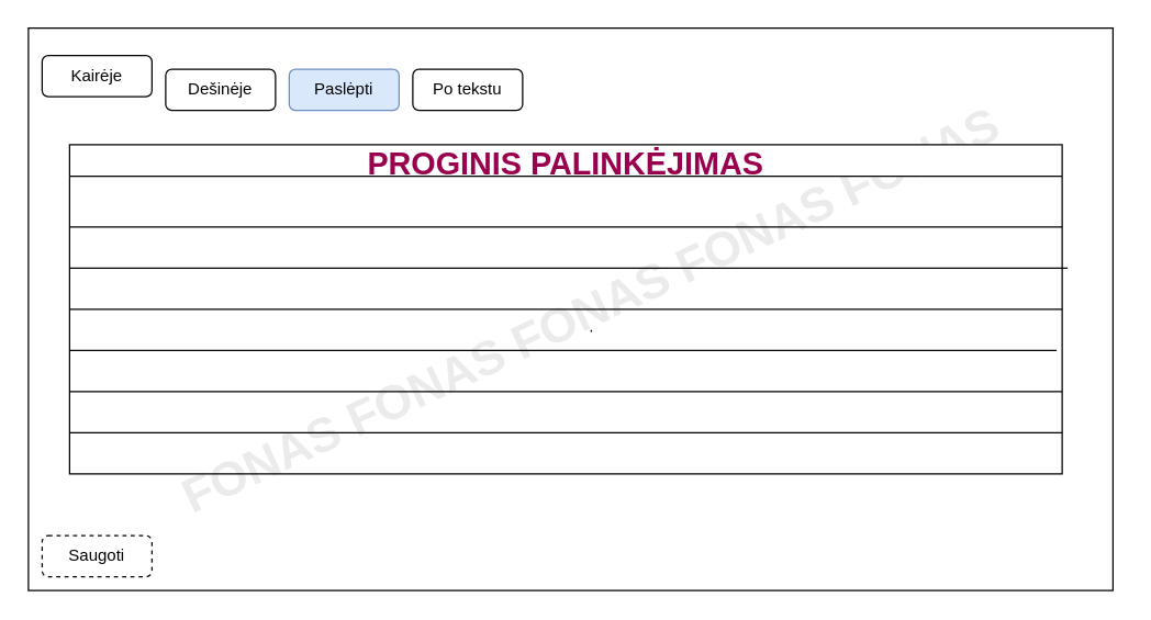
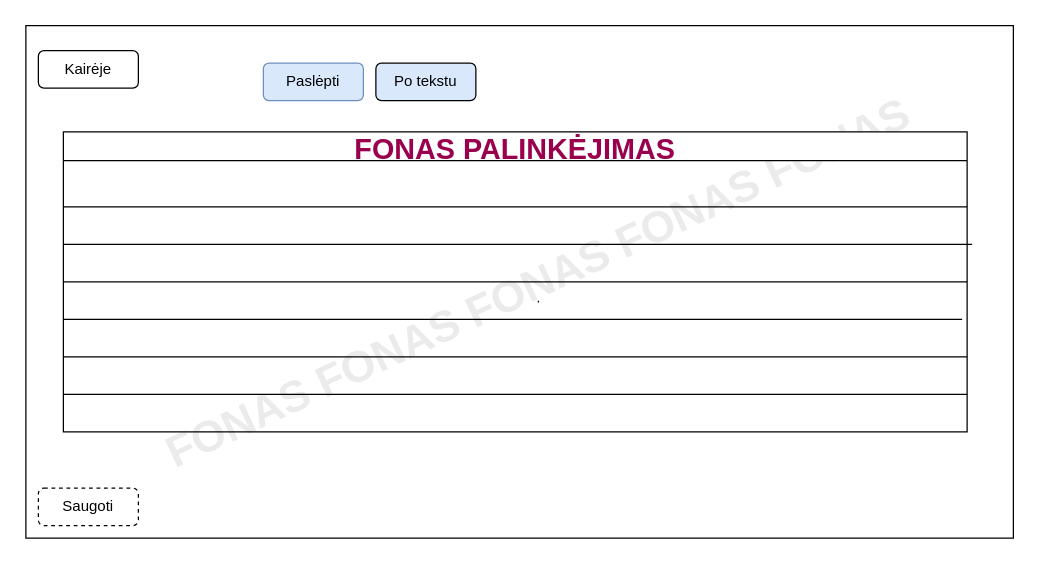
  <mxCell id="0" />
  <mxCell id="1" parent="0" />
  <mxCell id="2" value="" style="rounded=0;whiteSpace=wrap;html=1;" parent="1" vertex="1"><mxGeometry x="20" y="20" width="790" height="410" as="geometry" /></mxCell>
  <mxCell id="3" value="Kairėje" style="rounded=1;whiteSpace=wrap;html=1;" parent="1" vertex="1"><mxGeometry x="30" y="40" width="80" height="30" as="geometry" /></mxCell>
- <mxCell id="4" value="Dešinėje" style="rounded=1;whiteSpace=wrap;html=1;" parent="1" vertex="1"><mxGeometry x="120" y="50" width="80" height="30" as="geometry" /></mxCell>
  <mxCell id="5" value="Paslėpti&lt;span style=&quot;color: rgba(0 , 0 , 0 , 0) ; font-family: monospace ; font-size: 0px&quot;&gt;%3CmxGraphModel%3E%3Croot%3E%3CmxCell%20id%3D%220%22%2F%3E%3CmxCell%20id%3D%221%22%20parent%3D%220%22%2F%3E%3CmxCell%20id%3D%222%22%20value%3D%22Kair%C4%97je%22%20style%3D%22rounded%3D1%3BwhiteSpace%3Dwrap%3Bhtml%3D1%3B%22%20vertex%3D%221%22%20parent%3D%221%22%3E%3CmxGeometry%20x%3D%2250%22%20y%3D%22130%22%20width%3D%2280%22%20height%3D%2230%22%20as%3D%22geometry%22%2F%3E%3C%2FmxCell%3E%3C%2Froot%3E%3C%2FmxGraphModel%3E&lt;/span&gt;" style="rounded=1;whiteSpace=wrap;html=1;fillColor=#dae8fc;strokeColor=#6c8ebf;" parent="1" vertex="1"><mxGeometry x="210" y="50" width="80" height="30" as="geometry" /></mxCell>
- <mxCell id="6" value="Po tekstu" style="rounded=1;whiteSpace=wrap;html=1;" parent="1" vertex="1"><mxGeometry x="300" y="50" width="80" height="30" as="geometry" /></mxCell>
+ <mxCell id="6" value="Po tekstu" style="rounded=1;whiteSpace=wrap;html=1;fillColor=#dae8fc;" parent="1" vertex="1"><mxGeometry x="300" y="50" width="80" height="30" as="geometry" /></mxCell>
  <mxCell id="7" value="FONAS FONAS FONAS FONAS FONAS" style="text;html=1;strokeColor=none;fillColor=none;align=center;verticalAlign=middle;whiteSpace=wrap;rounded=0;rotation=-25;fontColor=#EBEBEB;fontStyle=1;fontSize=35;" parent="1" vertex="1"><mxGeometry x="44.38" y="210" width="771.24" height="30" as="geometry" /></mxCell>
  <mxCell id="8" value="" style="endArrow=none;html=1;rounded=0;fontSize=23;fontColor=#99004D;" parent="1" source="7" edge="1"><mxGeometry width="50" height="50" relative="1" as="geometry"><mxPoint x="380" y="290" as="sourcePoint" /><mxPoint x="430" y="240" as="targetPoint" /></mxGeometry></mxCell>
- <mxCell id="9" value="PROGINIS PALINKĖJIMAS" style="swimlane;fontSize=23;fontColor=#99004D;" parent="1" vertex="1"><mxGeometry x="50" y="105" width="723" height="240" as="geometry" /></mxCell>
+ <mxCell id="9" value="FONAS PALINKĖJIMAS" style="swimlane;fontSize=23;fontColor=#99004D;" parent="1" vertex="1"><mxGeometry x="50" y="105" width="723" height="240" as="geometry" /></mxCell>
  <mxCell id="10" value="" style="endArrow=none;html=1;rounded=0;fontSize=23;fontColor=#9C8689;exitX=0;exitY=0.25;exitDx=0;exitDy=0;" parent="9" edge="1"><mxGeometry width="50" height="50" relative="1" as="geometry"><mxPoint y="210" as="sourcePoint" /><mxPoint x="723" y="210" as="targetPoint" /></mxGeometry></mxCell>
  <mxCell id="11" value="" style="endArrow=none;html=1;rounded=0;fontSize=23;fontColor=#9C8689;entryX=1;entryY=0.75;entryDx=0;entryDy=0;exitX=0;exitY=0.25;exitDx=0;exitDy=0;" parent="9" target="9" edge="1"><mxGeometry width="50" height="50" relative="1" as="geometry"><mxPoint y="180" as="sourcePoint" /><mxPoint x="490" y="180" as="targetPoint" /></mxGeometry></mxCell>
  <mxCell id="12" value="" style="endArrow=none;html=1;rounded=0;fontSize=23;fontColor=#9C8689;exitX=0;exitY=0.25;exitDx=0;exitDy=0;" parent="9" edge="1"><mxGeometry width="50" height="50" relative="1" as="geometry"><mxPoint y="150" as="sourcePoint" /><mxPoint x="719" y="150" as="targetPoint" /></mxGeometry></mxCell>
  <mxCell id="13" value="" style="endArrow=none;html=1;rounded=0;fontSize=23;fontColor=#9C8689;entryX=1;entryY=0.5;entryDx=0;entryDy=0;exitX=0;exitY=0.25;exitDx=0;exitDy=0;" parent="9" target="9" edge="1"><mxGeometry width="50" height="50" relative="1" as="geometry"><mxPoint y="120" as="sourcePoint" /><mxPoint x="490" y="120" as="targetPoint" /></mxGeometry></mxCell>
  <mxCell id="14" value="" style="endArrow=none;html=1;rounded=0;fontSize=23;fontColor=#9C8689;exitX=0;exitY=0.25;exitDx=0;exitDy=0;" parent="9" edge="1"><mxGeometry width="50" height="50" relative="1" as="geometry"><mxPoint y="90" as="sourcePoint" /><mxPoint x="727" y="90" as="targetPoint" /></mxGeometry></mxCell>
  <mxCell id="15" value="" style="endArrow=none;html=1;rounded=0;fontSize=23;fontColor=#9C8689;entryX=1;entryY=0.25;entryDx=0;entryDy=0;" parent="9" target="9" edge="1"><mxGeometry width="50" height="50" relative="1" as="geometry"><mxPoint y="60" as="sourcePoint" /><mxPoint x="490" y="60" as="targetPoint" /></mxGeometry></mxCell>
  <mxCell id="16" value="Saugoti" style="rounded=1;whiteSpace=wrap;html=1;dashed=1;" parent="1" vertex="1"><mxGeometry x="30" y="390" width="80" height="30" as="geometry" /></mxCell>
